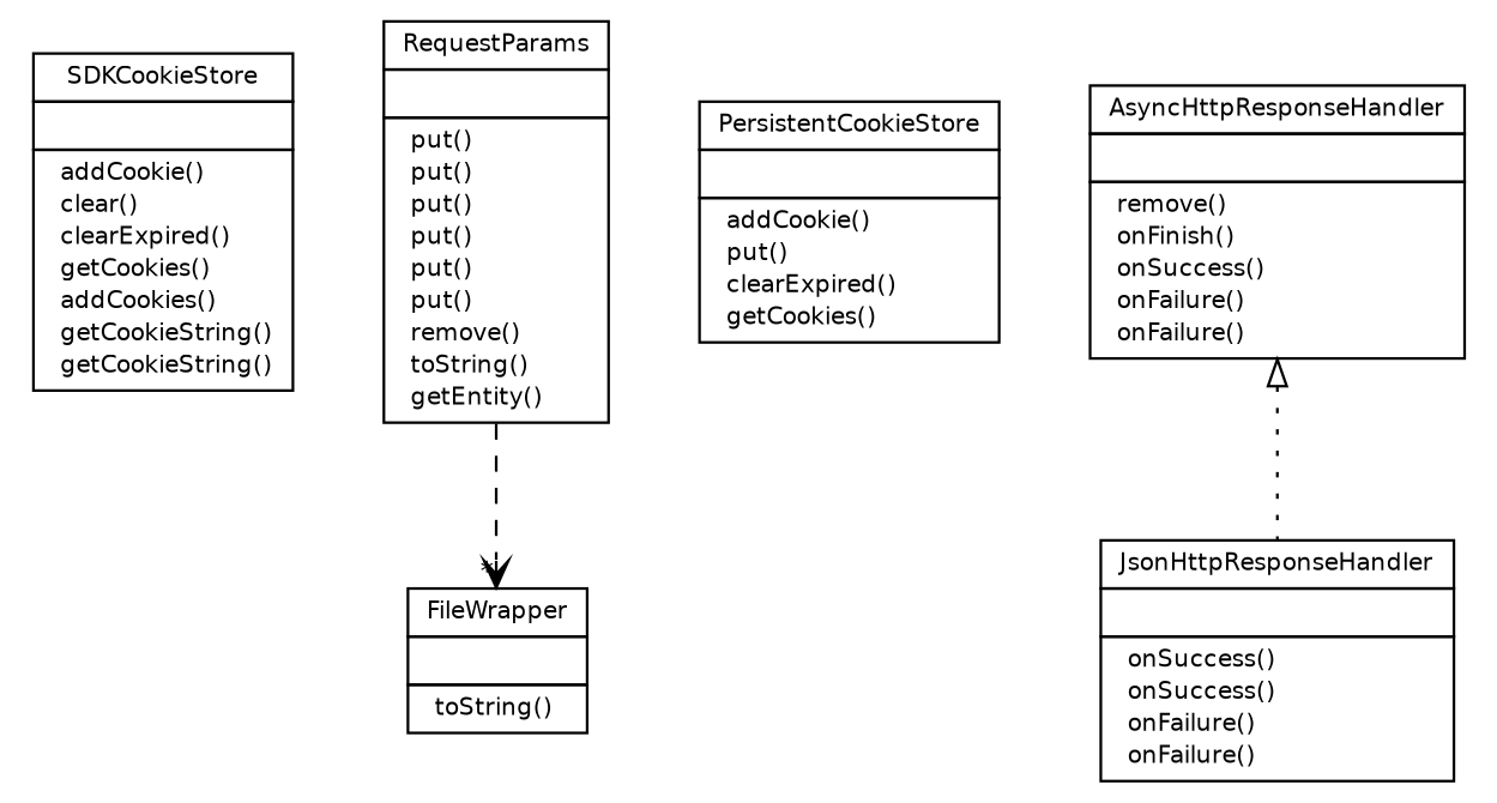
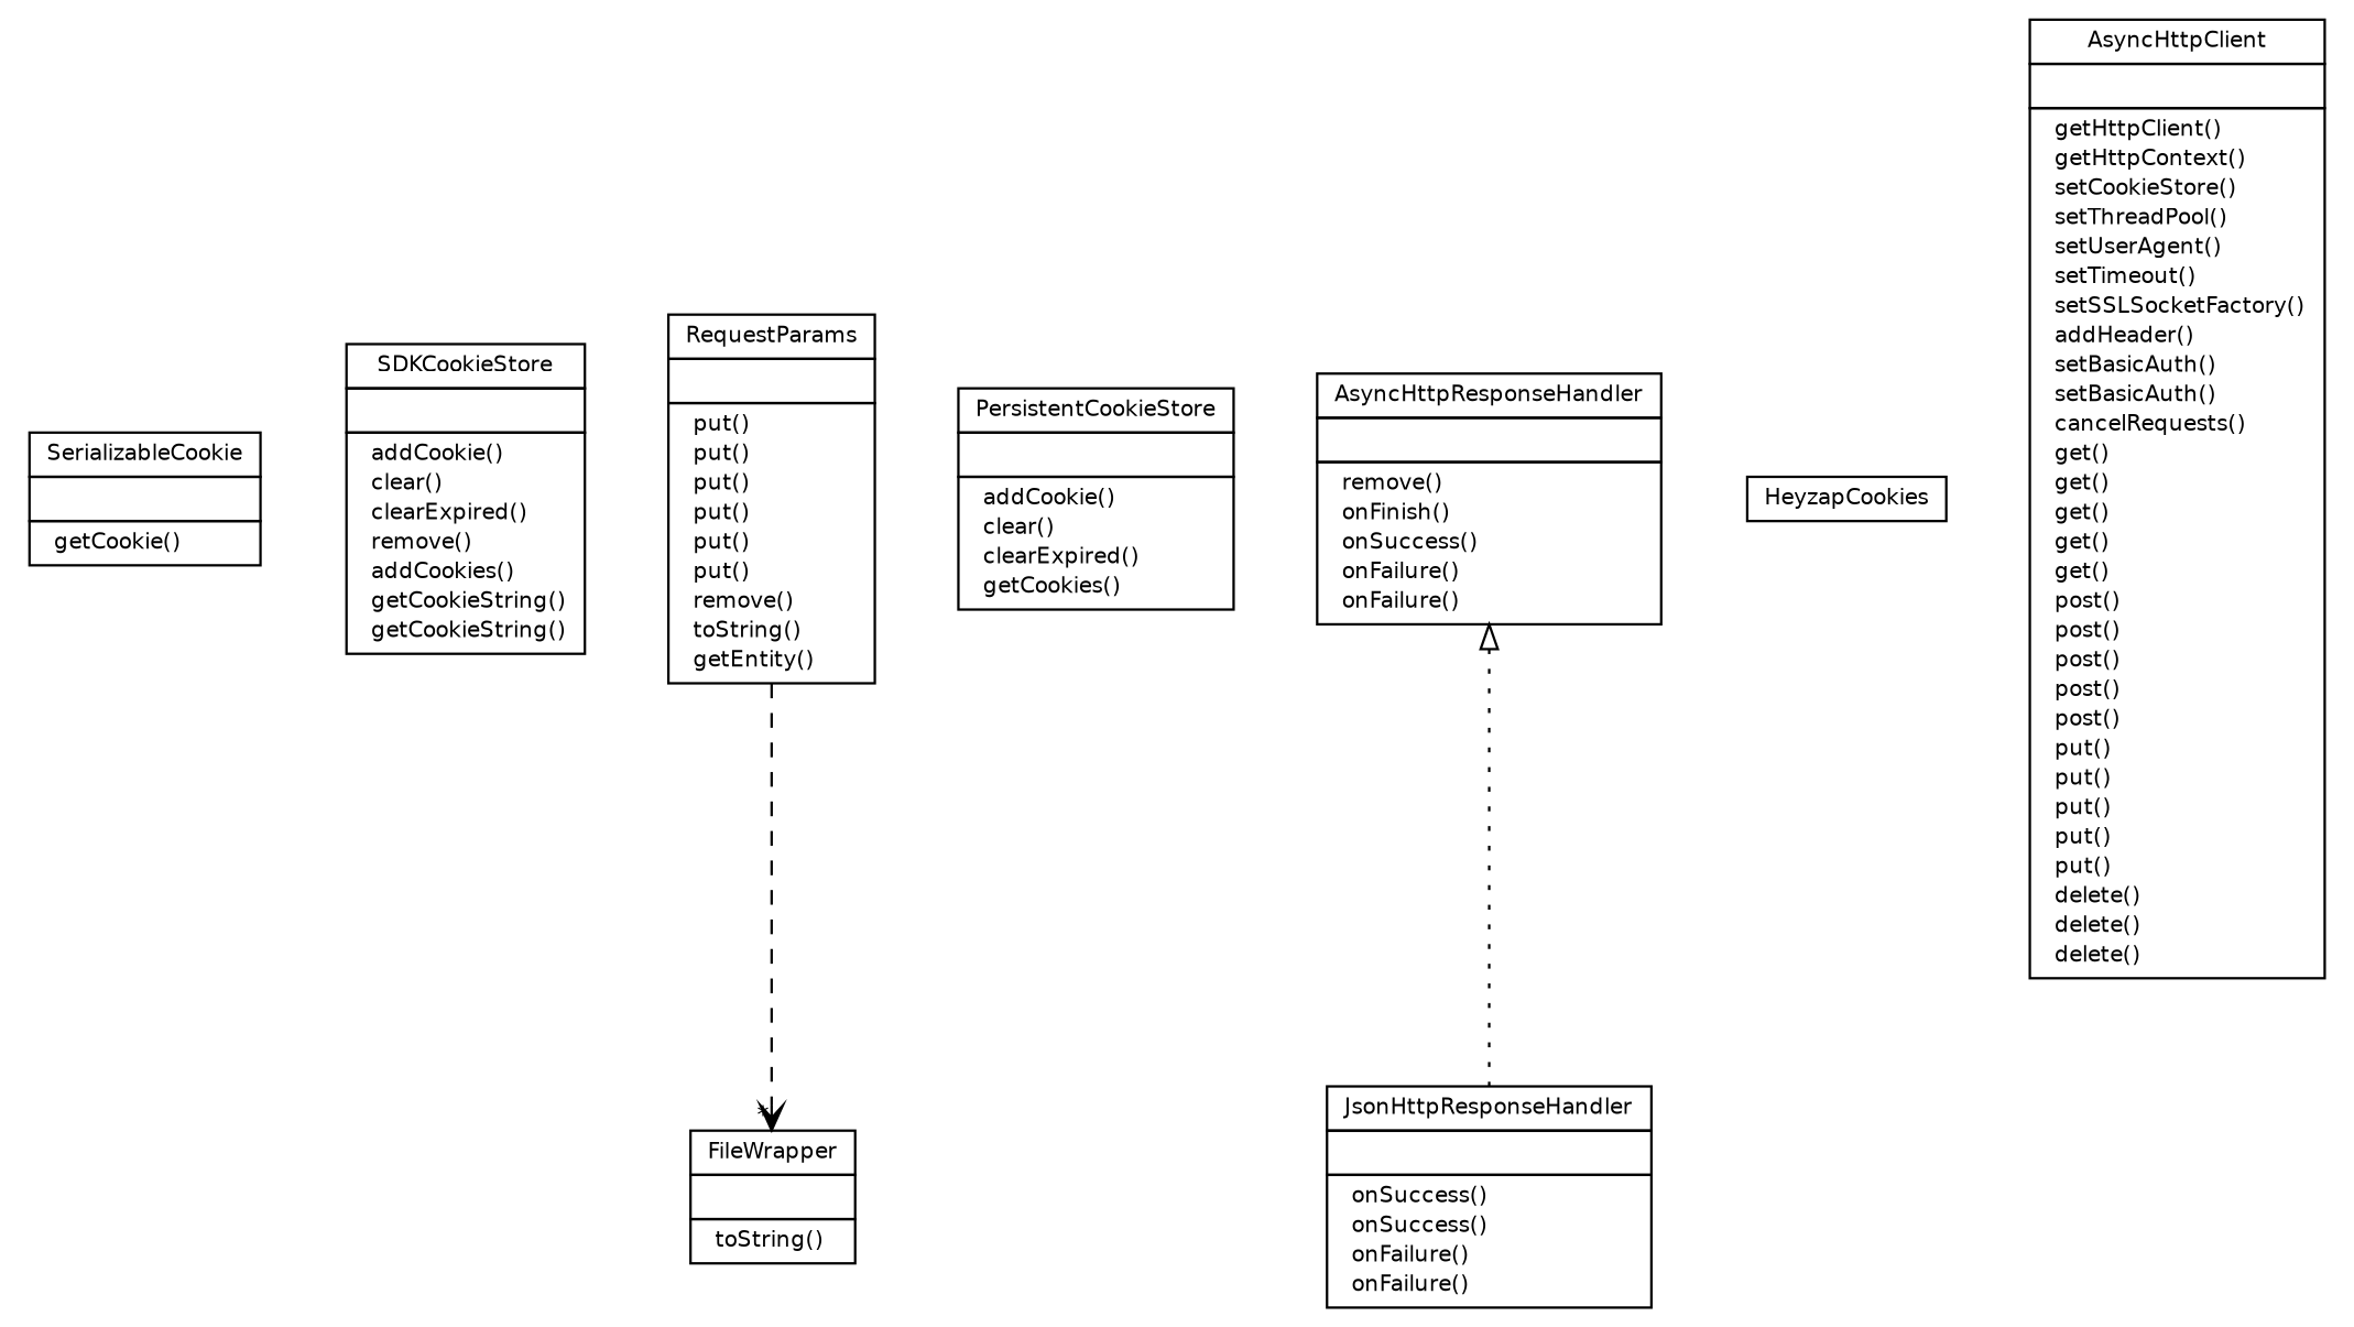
  digraph {
    nodesep=0.25
    ranksep=0.5
    node [fontcolor=black fontname=Helvetica fontsize=9.0 shape=plaintext]
    edge [fontname=Helvetica headport=p labelfontname=Helvetica labelfontsize=10 tailport=p]
-   n2 [label=<<table title="com.heyzap.http.SDKCookieStore" border="0" cellborder="1" cellspacing="0" cellpadding="2" port="p" href="./SDKCookieStore.html"> 		<tr><td><table border="0" cellspacing="0" cellpadding="1"> <tr><td align="center" balign="center"> SDKCookieStore </td></tr> 		</table></td></tr> 		<tr><td><table border="0" cellspacing="0" cellpadding="1"> <tr><td align="left" balign="left">  </td></tr> 		</table></td></tr> 		<tr><td><table border="0" cellspacing="0" cellpadding="1"> <tr><td align="left" balign="left">  addCookie() </td></tr> <tr><td align="left" balign="left">  clear() </td></tr> <tr><td align="left" balign="left">  clearExpired() </td></tr> <tr><td align="left" balign="left">  getCookies() </td></tr> <tr><td align="left" balign="left">  addCookies() </td></tr> <tr><td align="left" balign="left">  getCookieString() </td></tr> <tr><td align="left" balign="left">  getCookieString() </td></tr> 		</table></td></tr> 		</table>>]
+   n1 [label=<<table title="com.heyzap.http.SerializableCookie" border="0" cellborder="1" cellspacing="0" cellpadding="2" port="p" href="./SerializableCookie.html"> 		<tr><td><table border="0" cellspacing="0" cellpadding="1"> <tr><td align="center" balign="center"> SerializableCookie </td></tr> 		</table></td></tr> 		<tr><td><table border="0" cellspacing="0" cellpadding="1"> <tr><td align="left" balign="left">  </td></tr> 		</table></td></tr> 		<tr><td><table border="0" cellspacing="0" cellpadding="1"> <tr><td align="left" balign="left">  getCookie() </td></tr> 		</table></td></tr> 		</table>>]
+   n2 [label=<<table title="com.heyzap.http.SDKCookieStore" border="0" cellborder="1" cellspacing="0" cellpadding="2" port="p" href="./SDKCookieStore.html"> 		<tr><td><table border="0" cellspacing="0" cellpadding="1"> <tr><td align="center" balign="center"> SDKCookieStore </td></tr> 		</table></td></tr> 		<tr><td><table border="0" cellspacing="0" cellpadding="1"> <tr><td align="left" balign="left">  </td></tr> 		</table></td></tr> 		<tr><td><table border="0" cellspacing="0" cellpadding="1"> <tr><td align="left" balign="left">  addCookie() </td></tr> <tr><td align="left" balign="left">  clear() </td></tr> <tr><td align="left" balign="left">  clearExpired() </td></tr> <tr><td align="left" balign="left">  remove() </td></tr> <tr><td align="left" balign="left">  addCookies() </td></tr> <tr><td align="left" balign="left">  getCookieString() </td></tr> <tr><td align="left" balign="left">  getCookieString() </td></tr> 		</table></td></tr> 		</table>>]
    n3 [label=<<table title="com.heyzap.http.RequestParams" border="0" cellborder="1" cellspacing="0" cellpadding="2" port="p" href="./RequestParams.html"> 		<tr><td><table border="0" cellspacing="0" cellpadding="1"> <tr><td align="center" balign="center"> RequestParams </td></tr> 		</table></td></tr> 		<tr><td><table border="0" cellspacing="0" cellpadding="1"> <tr><td align="left" balign="left">  </td></tr> 		</table></td></tr> 		<tr><td><table border="0" cellspacing="0" cellpadding="1"> <tr><td align="left" balign="left">  put() </td></tr> <tr><td align="left" balign="left">  put() </td></tr> <tr><td align="left" balign="left">  put() </td></tr> <tr><td align="left" balign="left">  put() </td></tr> <tr><td align="left" balign="left">  put() </td></tr> <tr><td align="left" balign="left">  put() </td></tr> <tr><td align="left" balign="left">  remove() </td></tr> <tr><td align="left" balign="left">  toString() </td></tr> <tr><td align="left" balign="left">  getEntity() </td></tr> 		</table></td></tr> 		</table>>]
    n4 [label=<<table title="com.heyzap.http.RequestParams.FileWrapper" border="0" cellborder="1" cellspacing="0" cellpadding="2" port="p" href="http://java.sun.com/j2se/1.4.2/docs/api/com/heyzap/http/RequestParams/FileWrapper.html"> 		<tr><td><table border="0" cellspacing="0" cellpadding="1"> <tr><td align="center" balign="center"> FileWrapper </td></tr> 		</table></td></tr> 		<tr><td><table border="0" cellspacing="0" cellpadding="1"> <tr><td align="left" balign="left">  </td></tr> 		</table></td></tr> 		<tr><td><table border="0" cellspacing="0" cellpadding="1"> <tr><td align="left" balign="left">  toString() </td></tr> 		</table></td></tr> 		</table>>]
-   n5 [label=<<table title="com.heyzap.http.PersistentCookieStore" border="0" cellborder="1" cellspacing="0" cellpadding="2" port="p" href="./PersistentCookieStore.html"> 		<tr><td><table border="0" cellspacing="0" cellpadding="1"> <tr><td align="center" balign="center"> PersistentCookieStore </td></tr> 		</table></td></tr> 		<tr><td><table border="0" cellspacing="0" cellpadding="1"> <tr><td align="left" balign="left">  </td></tr> 		</table></td></tr> 		<tr><td><table border="0" cellspacing="0" cellpadding="1"> <tr><td align="left" balign="left">  addCookie() </td></tr> <tr><td align="left" balign="left">  put() </td></tr> <tr><td align="left" balign="left">  clearExpired() </td></tr> <tr><td align="left" balign="left">  getCookies() </td></tr> 		</table></td></tr> 		</table>>]
+   n5 [label=<<table title="com.heyzap.http.PersistentCookieStore" border="0" cellborder="1" cellspacing="0" cellpadding="2" port="p" href="./PersistentCookieStore.html"> 		<tr><td><table border="0" cellspacing="0" cellpadding="1"> <tr><td align="center" balign="center"> PersistentCookieStore </td></tr> 		</table></td></tr> 		<tr><td><table border="0" cellspacing="0" cellpadding="1"> <tr><td align="left" balign="left">  </td></tr> 		</table></td></tr> 		<tr><td><table border="0" cellspacing="0" cellpadding="1"> <tr><td align="left" balign="left">  addCookie() </td></tr> <tr><td align="left" balign="left">  clear() </td></tr> <tr><td align="left" balign="left">  clearExpired() </td></tr> <tr><td align="left" balign="left">  getCookies() </td></tr> 		</table></td></tr> 		</table>>]
    n6 [label=<<table title="com.heyzap.http.JsonHttpResponseHandler" border="0" cellborder="1" cellspacing="0" cellpadding="2" port="p" href="./JsonHttpResponseHandler.html"> 		<tr><td><table border="0" cellspacing="0" cellpadding="1"> <tr><td align="center" balign="center"> JsonHttpResponseHandler </td></tr> 		</table></td></tr> 		<tr><td><table border="0" cellspacing="0" cellpadding="1"> <tr><td align="left" balign="left">  </td></tr> 		</table></td></tr> 		<tr><td><table border="0" cellspacing="0" cellpadding="1"> <tr><td align="left" balign="left">  onSuccess() </td></tr> <tr><td align="left" balign="left">  onSuccess() </td></tr> <tr><td align="left" balign="left">  onFailure() </td></tr> <tr><td align="left" balign="left">  onFailure() </td></tr> 		</table></td></tr> 		</table>>]
+   n7 [label=<<table title="com.heyzap.http.HeyzapCookies" border="0" cellborder="1" cellspacing="0" cellpadding="2" port="p" href="./HeyzapCookies.html"> 		<tr><td><table border="0" cellspacing="0" cellpadding="1"> <tr><td align="center" balign="center"> HeyzapCookies </td></tr> 		</table></td></tr> 		</table>>]
    n8 [label=<<table title="com.heyzap.http.AsyncHttpResponseHandler" border="0" cellborder="1" cellspacing="0" cellpadding="2" port="p" href="./AsyncHttpResponseHandler.html"> 		<tr><td><table border="0" cellspacing="0" cellpadding="1"> <tr><td align="center" balign="center"> AsyncHttpResponseHandler </td></tr> 		</table></td></tr> 		<tr><td><table border="0" cellspacing="0" cellpadding="1"> <tr><td align="left" balign="left">  </td></tr> 		</table></td></tr> 		<tr><td><table border="0" cellspacing="0" cellpadding="1"> <tr><td align="left" balign="left">  remove() </td></tr> <tr><td align="left" balign="left">  onFinish() </td></tr> <tr><td align="left" balign="left">  onSuccess() </td></tr> <tr><td align="left" balign="left">  onFailure() </td></tr> <tr><td align="left" balign="left">  onFailure() </td></tr> 		</table></td></tr> 		</table>>]
+   n9 [label=<<table title="com.heyzap.http.AsyncHttpClient" border="0" cellborder="1" cellspacing="0" cellpadding="2" port="p" href="./AsyncHttpClient.html"> 		<tr><td><table border="0" cellspacing="0" cellpadding="1"> <tr><td align="center" balign="center"> AsyncHttpClient </td></tr> 		</table></td></tr> 		<tr><td><table border="0" cellspacing="0" cellpadding="1"> <tr><td align="left" balign="left">  </td></tr> 		</table></td></tr> 		<tr><td><table border="0" cellspacing="0" cellpadding="1"> <tr><td align="left" balign="left">  getHttpClient() </td></tr> <tr><td align="left" balign="left">  getHttpContext() </td></tr> <tr><td align="left" balign="left">  setCookieStore() </td></tr> <tr><td align="left" balign="left">  setThreadPool() </td></tr> <tr><td align="left" balign="left">  setUserAgent() </td></tr> <tr><td align="left" balign="left">  setTimeout() </td></tr> <tr><td align="left" balign="left">  setSSLSocketFactory() </td></tr> <tr><td align="left" balign="left">  addHeader() </td></tr> <tr><td align="left" balign="left">  setBasicAuth() </td></tr> <tr><td align="left" balign="left">  setBasicAuth() </td></tr> <tr><td align="left" balign="left">  cancelRequests() </td></tr> <tr><td align="left" balign="left">  get() </td></tr> <tr><td align="left" balign="left">  get() </td></tr> <tr><td align="left" balign="left">  get() </td></tr> <tr><td align="left" balign="left">  get() </td></tr> <tr><td align="left" balign="left">  get() </td></tr> <tr><td align="left" balign="left">  post() </td></tr> <tr><td align="left" balign="left">  post() </td></tr> <tr><td align="left" balign="left">  post() </td></tr> <tr><td align="left" balign="left">  post() </td></tr> <tr><td align="left" balign="left">  post() </td></tr> <tr><td align="left" balign="left">  put() </td></tr> <tr><td align="left" balign="left">  put() </td></tr> <tr><td align="left" balign="left">  put() </td></tr> <tr><td align="left" balign="left">  put() </td></tr> <tr><td align="left" balign="left">  put() </td></tr> <tr><td align="left" balign="left">  delete() </td></tr> <tr><td align="left" balign="left">  delete() </td></tr> <tr><td align="left" balign="left">  delete() </td></tr> 		</table></td></tr> 		</table>>]
    n3 -> n4 [arrowhead=open color=black fontcolor=black fontsize=10.0 headlabel="*" style=dashed]
    n8 -> n6 [arrowtail=empty dir=back fontsize=10 style=dotted]
  }
